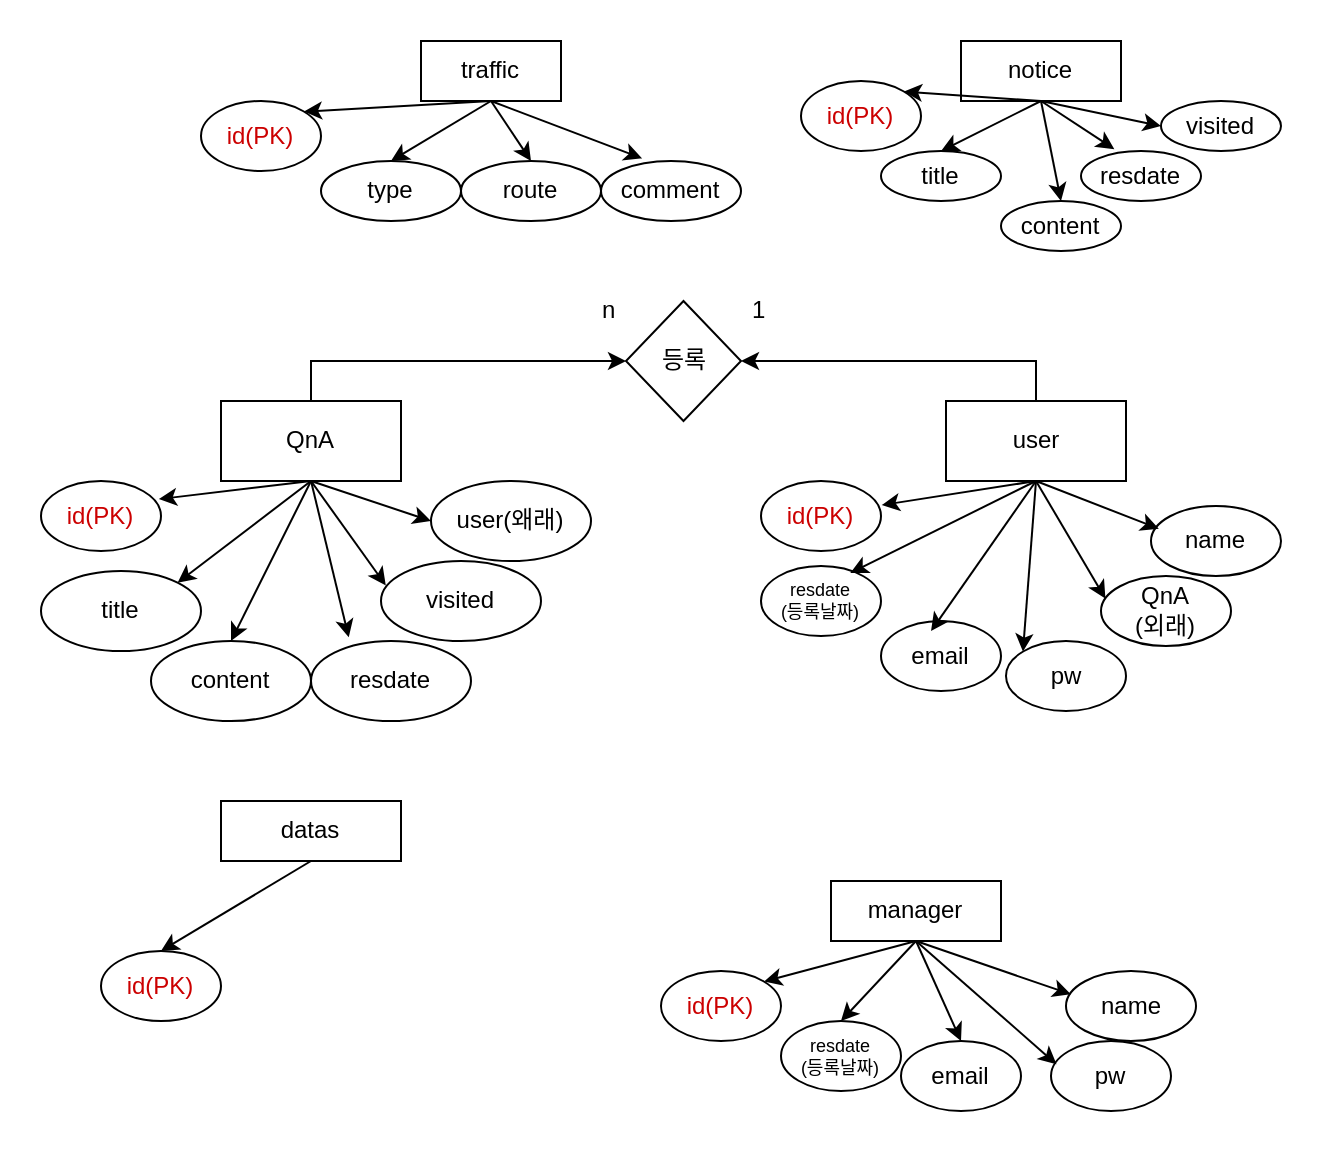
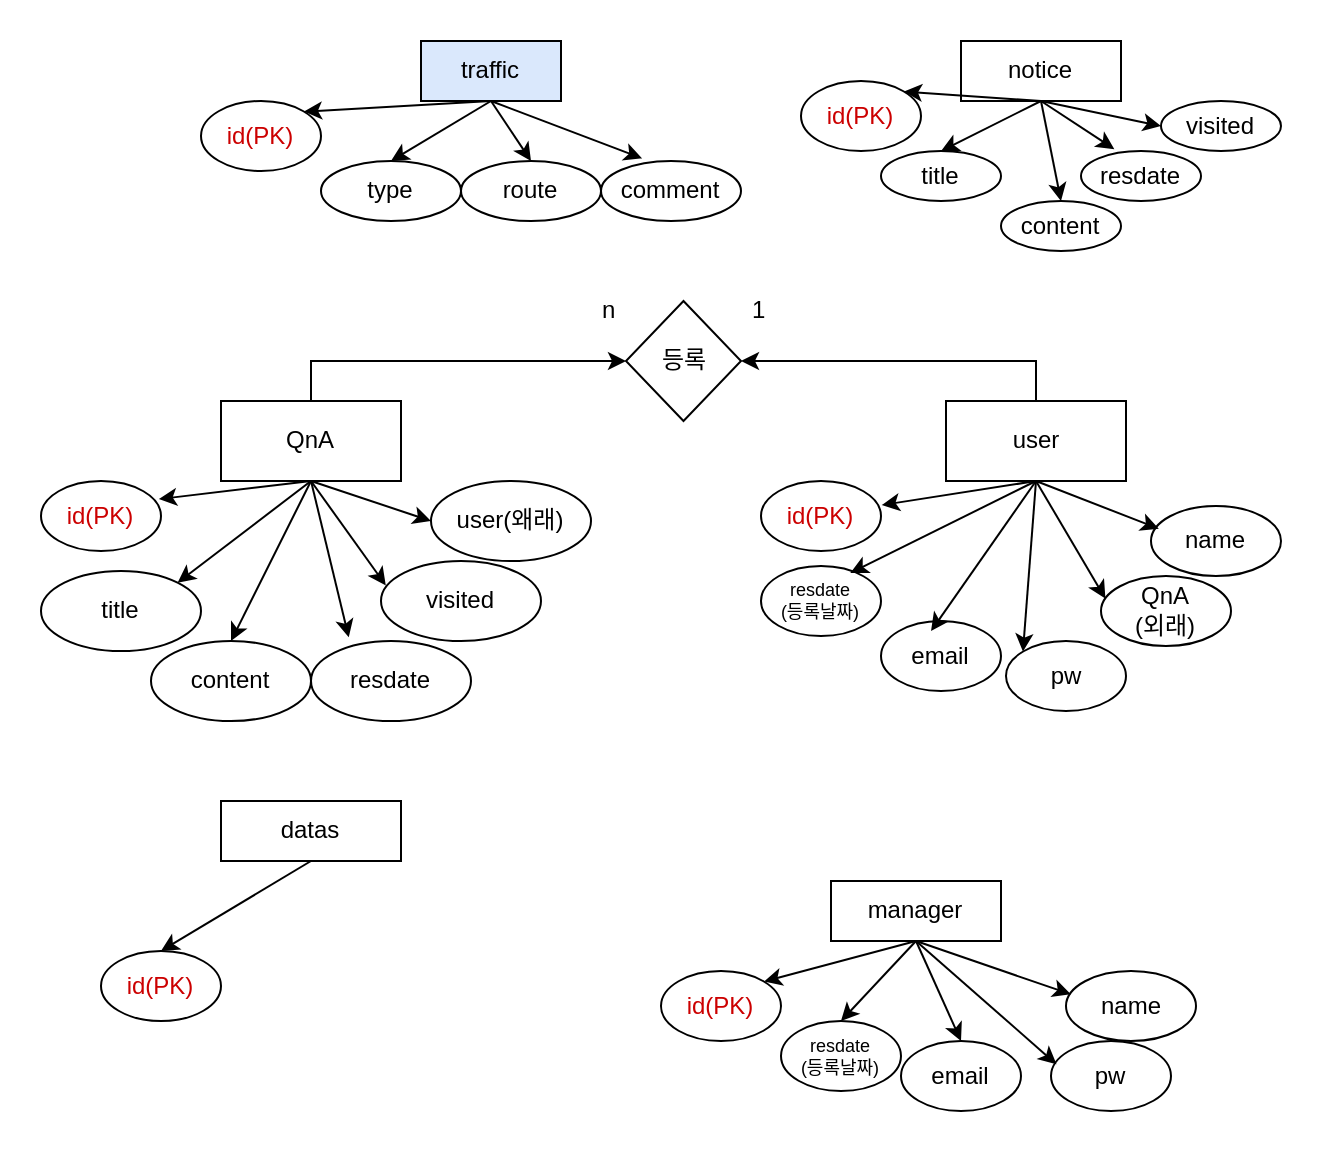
  <mxCell id="0" />
  <mxCell id="1" parent="0" />
- <mxCell id="2" value="traffic" style="rounded=0;whiteSpace=wrap;html=1;" vertex="1" parent="1"><mxGeometry x="210" width="70" height="30" as="geometry" y="20" /></mxCell>
+ <mxCell id="2" value="traffic" style="rounded=0;whiteSpace=wrap;html=1;fillColor=#dae8fc;" vertex="1" parent="1"><mxGeometry x="210" width="70" height="30" as="geometry" y="20" /></mxCell>
  <mxCell id="3" value="type" style="ellipse;whiteSpace=wrap;html=1;" vertex="1" parent="1"><mxGeometry x="160" y="80" width="70" height="30" as="geometry" /></mxCell>
  <mxCell id="4" value="route" style="ellipse;whiteSpace=wrap;html=1;" vertex="1" parent="1"><mxGeometry x="230" y="80" width="70" height="30" as="geometry" /></mxCell>
  <mxCell id="5" value="comment" style="ellipse;whiteSpace=wrap;html=1;" vertex="1" parent="1"><mxGeometry x="300" y="80" width="70" height="30" as="geometry" /></mxCell>
  <mxCell id="6" value="notice" style="rounded=0;whiteSpace=wrap;html=1;" vertex="1" parent="1"><mxGeometry x="480" width="80" height="30" as="geometry" y="20" /></mxCell>
  <mxCell id="7" value="title" style="ellipse;whiteSpace=wrap;html=1;" vertex="1" parent="1"><mxGeometry x="440" y="75" width="60" height="25" as="geometry" /></mxCell>
  <mxCell id="8" value="content" style="ellipse;whiteSpace=wrap;html=1;" vertex="1" parent="1"><mxGeometry x="500" y="100" width="60" height="25" as="geometry" /></mxCell>
  <mxCell id="9" value="resdate" style="ellipse;whiteSpace=wrap;html=1;" vertex="1" parent="1"><mxGeometry x="540" y="75" width="60" height="25" as="geometry" /></mxCell>
  <mxCell id="10" value="visited" style="ellipse;whiteSpace=wrap;html=1;" vertex="1" parent="1"><mxGeometry x="580" y="50" width="60" height="25" as="geometry" /></mxCell>
  <mxCell id="11" style="edgeStyle=orthogonalEdgeStyle;rounded=0;orthogonalLoop=1;jettySize=auto;html=1;exitX=0.5;exitY=0;exitDx=0;exitDy=0;entryX=0;entryY=0.5;entryDx=0;entryDy=0;" edge="1" parent="1" source="12" target="61"><mxGeometry relative="1" as="geometry" /></mxCell>
  <mxCell id="12" value="QnA" style="rounded=0;whiteSpace=wrap;html=1;" vertex="1" parent="1"><mxGeometry x="110" y="200" width="90" height="40" as="geometry" /></mxCell>
  <mxCell id="13" value="title" style="ellipse;whiteSpace=wrap;html=1;" vertex="1" parent="1"><mxGeometry x="20" y="285" width="80" height="40" as="geometry" /></mxCell>
  <mxCell id="14" value="content" style="ellipse;whiteSpace=wrap;html=1;" vertex="1" parent="1"><mxGeometry x="75" y="320" width="80" height="40" as="geometry" /></mxCell>
  <mxCell id="15" value="resdate" style="ellipse;whiteSpace=wrap;html=1;" vertex="1" parent="1"><mxGeometry x="155" y="320" width="80" height="40" as="geometry" /></mxCell>
  <mxCell id="16" value="visited" style="ellipse;whiteSpace=wrap;html=1;" vertex="1" parent="1"><mxGeometry x="190" y="280" width="80" height="40" as="geometry" /></mxCell>
  <mxCell id="17" value="user(왜래)" style="ellipse;whiteSpace=wrap;html=1;" vertex="1" parent="1"><mxGeometry x="215" y="240" width="80" height="40" as="geometry" /></mxCell>
  <mxCell id="18" style="edgeStyle=orthogonalEdgeStyle;rounded=0;orthogonalLoop=1;jettySize=auto;html=1;exitX=0.5;exitY=0;exitDx=0;exitDy=0;entryX=1;entryY=0.5;entryDx=0;entryDy=0;" edge="1" parent="1" source="19" target="61"><mxGeometry relative="1" as="geometry" /></mxCell>
  <mxCell id="19" value="user" style="rounded=0;whiteSpace=wrap;html=1;" vertex="1" parent="1"><mxGeometry x="472.5" y="200" width="90" height="40" as="geometry" /></mxCell>
  <mxCell id="20" value="id(PK)" style="ellipse;whiteSpace=wrap;html=1;fontColor=#CC0000;" vertex="1" parent="1"><mxGeometry x="380" y="240" width="60" height="35" as="geometry" /></mxCell>
  <mxCell id="21" value="resdate&lt;div style=&quot;font-size: 9px;&quot;&gt;(등록날짜)&lt;/div&gt;" style="ellipse;whiteSpace=wrap;html=1;fontSize=9;" vertex="1" parent="1"><mxGeometry x="380" y="282.5" width="60" height="35" as="geometry" /></mxCell>
  <mxCell id="22" value="email" style="ellipse;whiteSpace=wrap;html=1;" vertex="1" parent="1"><mxGeometry x="440" y="310" width="60" height="35" as="geometry" /></mxCell>
  <mxCell id="23" value="pw" style="ellipse;whiteSpace=wrap;html=1;" vertex="1" parent="1"><mxGeometry x="502.5" y="320" width="60" height="35" as="geometry" /></mxCell>
  <mxCell id="24" value="QnA&lt;div&gt;(외래)&lt;/div&gt;" style="ellipse;whiteSpace=wrap;html=1;" vertex="1" parent="1"><mxGeometry x="550" y="287.5" width="65" height="35" as="geometry" /></mxCell>
  <mxCell id="25" value="manager" style="rounded=0;whiteSpace=wrap;html=1;" vertex="1" parent="1"><mxGeometry x="415" y="440" width="85" height="30" as="geometry" /></mxCell>
  <mxCell id="26" value="resdate&lt;div style=&quot;font-size: 9px;&quot;&gt;(등록날짜)&lt;/div&gt;" style="ellipse;whiteSpace=wrap;html=1;fontSize=9;" vertex="1" parent="1"><mxGeometry x="390" y="510" width="60" height="35" as="geometry" /></mxCell>
  <mxCell id="27" value="email" style="ellipse;whiteSpace=wrap;html=1;" vertex="1" parent="1"><mxGeometry x="450" y="520" width="60" height="35" as="geometry" /></mxCell>
  <mxCell id="28" value="pw" style="ellipse;whiteSpace=wrap;html=1;" vertex="1" parent="1"><mxGeometry x="525" y="520" width="60" height="35" as="geometry" /></mxCell>
  <mxCell id="29" value="id(PK)" style="ellipse;whiteSpace=wrap;html=1;fontColor=#CC0000;" vertex="1" parent="1"><mxGeometry x="330" y="485" width="60" height="35" as="geometry" /></mxCell>
  <mxCell id="30" value="id(PK)" style="ellipse;whiteSpace=wrap;html=1;fontColor=#CC0000;" vertex="1" parent="1"><mxGeometry x="20" y="240" width="60" height="35" as="geometry" /></mxCell>
  <mxCell id="31" value="id(PK)" style="ellipse;whiteSpace=wrap;html=1;fontColor=#CC0000;" vertex="1" parent="1"><mxGeometry x="400" y="40" width="60" height="35" as="geometry" /></mxCell>
  <mxCell id="32" value="id(PK)" style="ellipse;whiteSpace=wrap;html=1;fontColor=#CC0000;" vertex="1" parent="1"><mxGeometry x="100" y="50" width="60" height="35" as="geometry" /></mxCell>
  <mxCell id="33" value="" style="endArrow=classic;html=1;rounded=0;exitX=0.5;exitY=1;exitDx=0;exitDy=0;entryX=1;entryY=0;entryDx=0;entryDy=0;" edge="1" parent="1" source="25" target="29"><mxGeometry width="50" height="50" relative="1" as="geometry"><mxPoint x="410" y="422.5" as="sourcePoint" /><mxPoint x="335" y="440" as="targetPoint" /></mxGeometry></mxCell>
  <mxCell id="34" value="" style="endArrow=classic;html=1;rounded=0;exitX=0.5;exitY=1;exitDx=0;exitDy=0;entryX=0.5;entryY=0;entryDx=0;entryDy=0;" edge="1" parent="1" source="2" target="3"><mxGeometry width="50" height="50" relative="1" as="geometry"><mxPoint x="256" y="61.5" as="sourcePoint" /><mxPoint x="180" y="75.5" as="targetPoint" /></mxGeometry></mxCell>
  <mxCell id="35" value="" style="endArrow=classic;html=1;rounded=0;exitX=0.5;exitY=1;exitDx=0;exitDy=0;entryX=0.5;entryY=0;entryDx=0;entryDy=0;" edge="1" parent="1" source="2" target="4"><mxGeometry width="50" height="50" relative="1" as="geometry"><mxPoint x="280" y="52.5" as="sourcePoint" /><mxPoint x="230" y="82.5" as="targetPoint" /></mxGeometry></mxCell>
  <mxCell id="36" value="" style="endArrow=classic;html=1;rounded=0;exitX=0.5;exitY=1;exitDx=0;exitDy=0;entryX=0.294;entryY=-0.043;entryDx=0;entryDy=0;entryPerimeter=0;" edge="1" parent="1" source="2" target="5"><mxGeometry width="50" height="50" relative="1" as="geometry"><mxPoint x="275" y="47.5" as="sourcePoint" /><mxPoint x="295" y="77.5" as="targetPoint" /></mxGeometry></mxCell>
  <mxCell id="37" value="" style="endArrow=classic;html=1;rounded=0;exitX=0.5;exitY=1;exitDx=0;exitDy=0;entryX=1;entryY=0;entryDx=0;entryDy=0;" edge="1" parent="1" source="6" target="31"><mxGeometry width="50" height="50" relative="1" as="geometry"><mxPoint x="385" y="32.5" as="sourcePoint" /><mxPoint x="300" y="50.5" as="targetPoint" /></mxGeometry></mxCell>
  <mxCell id="38" value="" style="endArrow=classic;html=1;rounded=0;exitX=0.5;exitY=1;exitDx=0;exitDy=0;entryX=0.5;entryY=0;entryDx=0;entryDy=0;" edge="1" parent="1" source="6" target="7"><mxGeometry width="50" height="50" relative="1" as="geometry"><mxPoint x="528.79" y="59.94" as="sourcePoint" /><mxPoint x="459.79" y="54.94" as="targetPoint" /></mxGeometry></mxCell>
  <mxCell id="39" value="" style="endArrow=classic;html=1;rounded=0;exitX=0.5;exitY=1;exitDx=0;exitDy=0;entryX=0.5;entryY=0;entryDx=0;entryDy=0;entryPerimeter=0;" edge="1" parent="1" source="6" target="8"><mxGeometry width="50" height="50" relative="1" as="geometry"><mxPoint x="540" y="55" as="sourcePoint" /><mxPoint x="490" y="80" as="targetPoint" /></mxGeometry></mxCell>
  <mxCell id="40" value="" style="endArrow=classic;html=1;rounded=0;exitX=0.5;exitY=1;exitDx=0;exitDy=0;entryX=0.278;entryY=-0.037;entryDx=0;entryDy=0;entryPerimeter=0;" edge="1" parent="1" source="6" target="9"><mxGeometry width="50" height="50" relative="1" as="geometry"><mxPoint x="540" y="50" as="sourcePoint" /><mxPoint x="550" y="100" as="targetPoint" /></mxGeometry></mxCell>
  <mxCell id="41" value="" style="endArrow=classic;html=1;rounded=0;exitX=0.5;exitY=1;exitDx=0;exitDy=0;entryX=0;entryY=0.5;entryDx=0;entryDy=0;" edge="1" parent="1" source="6" target="10"><mxGeometry width="50" height="50" relative="1" as="geometry"><mxPoint x="563.32" y="25.93" as="sourcePoint" /><mxPoint x="600.32" y="49.93" as="targetPoint" /></mxGeometry></mxCell>
  <mxCell id="42" value="" style="endArrow=classic;html=1;rounded=0;exitX=0.5;exitY=1;exitDx=0;exitDy=0;entryX=1;entryY=0;entryDx=0;entryDy=0;" edge="1" parent="1" source="12" target="13"><mxGeometry width="50" height="50" relative="1" as="geometry"><mxPoint x="175" y="257.5" as="sourcePoint" /><mxPoint x="100" y="275.5" as="targetPoint" /></mxGeometry></mxCell>
  <mxCell id="43" value="" style="endArrow=classic;html=1;rounded=0;exitX=0.5;exitY=1;exitDx=0;exitDy=0;entryX=0.5;entryY=0;entryDx=0;entryDy=0;" edge="1" parent="1" source="12" target="14"><mxGeometry width="50" height="50" relative="1" as="geometry"><mxPoint x="169.8" y="247.78" as="sourcePoint" /><mxPoint x="109.8" y="296.78" as="targetPoint" /></mxGeometry></mxCell>
  <mxCell id="44" value="" style="endArrow=classic;html=1;rounded=0;exitX=0.5;exitY=1;exitDx=0;exitDy=0;entryX=0.236;entryY=-0.046;entryDx=0;entryDy=0;entryPerimeter=0;" edge="1" parent="1" source="12" target="15"><mxGeometry width="50" height="50" relative="1" as="geometry"><mxPoint x="175" y="240" as="sourcePoint" /><mxPoint x="135" y="320" as="targetPoint" /></mxGeometry></mxCell>
  <mxCell id="45" value="" style="endArrow=classic;html=1;rounded=0;exitX=0.5;exitY=1;exitDx=0;exitDy=0;entryX=0.03;entryY=0.305;entryDx=0;entryDy=0;entryPerimeter=0;" edge="1" parent="1" source="12" target="16"><mxGeometry width="50" height="50" relative="1" as="geometry"><mxPoint x="181.12" y="240" as="sourcePoint" /><mxPoint x="200.12" y="318" as="targetPoint" /></mxGeometry></mxCell>
  <mxCell id="46" value="" style="endArrow=classic;html=1;rounded=0;exitX=0.5;exitY=1;exitDx=0;exitDy=0;entryX=0;entryY=0.5;entryDx=0;entryDy=0;" edge="1" parent="1" source="12" target="17"><mxGeometry width="50" height="50" relative="1" as="geometry"><mxPoint x="190" y="233.9" as="sourcePoint" /><mxPoint x="227" y="285.9" as="targetPoint" /></mxGeometry></mxCell>
  <mxCell id="47" value="" style="endArrow=classic;html=1;rounded=0;exitX=0.5;exitY=1;exitDx=0;exitDy=0;entryX=1.006;entryY=0.344;entryDx=0;entryDy=0;entryPerimeter=0;" edge="1" parent="1" source="19" target="20"><mxGeometry width="50" height="50" relative="1" as="geometry"><mxPoint x="347.5" y="200" as="sourcePoint" /><mxPoint x="407.5" y="220" as="targetPoint" /></mxGeometry></mxCell>
  <mxCell id="48" value="" style="endArrow=classic;html=1;rounded=0;exitX=0.5;exitY=1;exitDx=0;exitDy=0;entryX=0.744;entryY=0.1;entryDx=0;entryDy=0;entryPerimeter=0;" edge="1" parent="1" source="19" target="21"><mxGeometry width="50" height="50" relative="1" as="geometry"><mxPoint x="532.5" y="251.48" as="sourcePoint" /><mxPoint x="462.5" y="268.48" as="targetPoint" /></mxGeometry></mxCell>
  <mxCell id="49" value="" style="endArrow=classic;html=1;rounded=0;exitX=0.5;exitY=1;exitDx=0;exitDy=0;entryX=0.417;entryY=0.143;entryDx=0;entryDy=0;entryPerimeter=0;" edge="1" parent="1" source="19" target="22"><mxGeometry width="50" height="50" relative="1" as="geometry"><mxPoint x="547.86" y="240" as="sourcePoint" /><mxPoint x="487.86" y="289" as="targetPoint" /></mxGeometry></mxCell>
  <mxCell id="50" value="" style="endArrow=classic;html=1;rounded=0;exitX=0.5;exitY=1;exitDx=0;exitDy=0;entryX=0;entryY=0;entryDx=0;entryDy=0;" edge="1" parent="1" source="19" target="23"><mxGeometry width="50" height="50" relative="1" as="geometry"><mxPoint x="552.48" y="240" as="sourcePoint" /><mxPoint x="532.48" y="300" as="targetPoint" /></mxGeometry></mxCell>
  <mxCell id="51" value="" style="endArrow=classic;html=1;rounded=0;exitX=0.5;exitY=1;exitDx=0;exitDy=0;entryX=0.034;entryY=0.323;entryDx=0;entryDy=0;entryPerimeter=0;" edge="1" parent="1" source="19" target="24"><mxGeometry width="50" height="50" relative="1" as="geometry"><mxPoint x="583.11" y="219.87" as="sourcePoint" /><mxPoint x="612.11" y="279.87" as="targetPoint" /></mxGeometry></mxCell>
  <mxCell id="52" value="" style="endArrow=classic;html=1;rounded=0;exitX=0.5;exitY=1;exitDx=0;exitDy=0;entryX=0.5;entryY=0;entryDx=0;entryDy=0;" edge="1" parent="1" source="25" target="26"><mxGeometry width="50" height="50" relative="1" as="geometry"><mxPoint x="483.64" y="480" as="sourcePoint" /><mxPoint x="406.64" y="500" as="targetPoint" /></mxGeometry></mxCell>
  <mxCell id="53" value="" style="endArrow=classic;html=1;rounded=0;exitX=0.5;exitY=1;exitDx=0;exitDy=0;entryX=0.5;entryY=0;entryDx=0;entryDy=0;" edge="1" parent="1" source="25" target="27"><mxGeometry width="50" height="50" relative="1" as="geometry"><mxPoint x="479.25" y="475" as="sourcePoint" /><mxPoint x="441.25" y="515" as="targetPoint" /></mxGeometry></mxCell>
  <mxCell id="54" value="" style="endArrow=classic;html=1;rounded=0;exitX=0.5;exitY=1;exitDx=0;exitDy=0;entryX=0.046;entryY=0.333;entryDx=0;entryDy=0;entryPerimeter=0;" edge="1" parent="1" source="25" target="28"><mxGeometry width="50" height="50" relative="1" as="geometry"><mxPoint x="530.5" y="430" as="sourcePoint" /><mxPoint x="552.5" y="480" as="targetPoint" /></mxGeometry></mxCell>
  <mxCell id="55" value="" style="endArrow=classic;html=1;rounded=0;exitX=0.5;exitY=1;exitDx=0;exitDy=0;entryX=1;entryY=0;entryDx=0;entryDy=0;" edge="1" parent="1" source="2" target="32"><mxGeometry width="50" height="50" relative="1" as="geometry"><mxPoint x="210" as="sourcePoint" y="20" /><mxPoint x="160" y="50" as="targetPoint" /></mxGeometry></mxCell>
  <mxCell id="56" value="" style="endArrow=classic;html=1;rounded=0;exitX=0.5;exitY=1;exitDx=0;exitDy=0;entryX=0.982;entryY=0.259;entryDx=0;entryDy=0;entryPerimeter=0;" edge="1" parent="1" source="12" target="30"><mxGeometry width="50" height="50" relative="1" as="geometry"><mxPoint x="183.79" y="150" as="sourcePoint" /><mxPoint x="89.79" y="155" as="targetPoint" /></mxGeometry></mxCell>
  <mxCell id="57" value="name" style="ellipse;whiteSpace=wrap;html=1;" vertex="1" parent="1"><mxGeometry x="575" y="252.5" width="65" height="35" as="geometry" /></mxCell>
  <mxCell id="58" value="" style="endArrow=classic;html=1;rounded=0;exitX=0.5;exitY=1;exitDx=0;exitDy=0;entryX=0.06;entryY=0.325;entryDx=0;entryDy=0;entryPerimeter=0;" edge="1" parent="1" source="19" target="57"><mxGeometry width="50" height="50" relative="1" as="geometry"><mxPoint x="545.79" y="228.69" as="sourcePoint" /><mxPoint x="579.79" y="287.69" as="targetPoint" /></mxGeometry></mxCell>
  <mxCell id="59" value="name" style="ellipse;whiteSpace=wrap;html=1;" vertex="1" parent="1"><mxGeometry x="532.5" y="485" width="65" height="35" as="geometry" /></mxCell>
  <mxCell id="60" value="" style="endArrow=classic;html=1;rounded=0;exitX=0.5;exitY=1;exitDx=0;exitDy=0;entryX=0.037;entryY=0.333;entryDx=0;entryDy=0;entryPerimeter=0;" edge="1" parent="1" source="25" target="59"><mxGeometry width="50" height="50" relative="1" as="geometry"><mxPoint x="512.5" y="408.34" as="sourcePoint" /><mxPoint x="582.5" y="470.34" as="targetPoint" /></mxGeometry></mxCell>
  <mxCell id="61" value="등록" style="rhombus;whiteSpace=wrap;html=1;" vertex="1" parent="1"><mxGeometry x="312.5" y="150" width="57.5" height="60" as="geometry" /></mxCell>
  <mxCell id="62" value="n" style="text;strokeColor=none;fillColor=none;align=left;verticalAlign=middle;spacingLeft=4;spacingRight=4;overflow=hidden;points=[[0,0.5],[1,0.5]];portConstraint=eastwest;rotatable=0;whiteSpace=wrap;html=1;" vertex="1" parent="1"><mxGeometry x="295" y="140" width="25" height="30" as="geometry" /></mxCell>
  <mxCell id="63" value="1" style="text;strokeColor=none;fillColor=none;align=left;verticalAlign=middle;spacingLeft=4;spacingRight=4;overflow=hidden;points=[[0,0.5],[1,0.5]];portConstraint=eastwest;rotatable=0;whiteSpace=wrap;html=1;" vertex="1" parent="1"><mxGeometry x="370" y="140" width="25" height="30" as="geometry" /></mxCell>
  <mxCell id="64" value="datas" style="rounded=0;whiteSpace=wrap;html=1;" vertex="1" parent="1"><mxGeometry x="110" y="400" width="90" height="30" as="geometry" /></mxCell>
  <mxCell id="65" value="id(PK)" style="ellipse;whiteSpace=wrap;html=1;fontColor=#CC0000;" vertex="1" parent="1"><mxGeometry x="50" y="475" width="60" height="35" as="geometry" /></mxCell>
  <mxCell id="66" value="" style="endArrow=classic;html=1;rounded=0;exitX=0.5;exitY=1;exitDx=0;exitDy=0;entryX=0.5;entryY=0;entryDx=0;entryDy=0;" edge="1" parent="1" source="64" target="65"><mxGeometry width="50" height="50" relative="1" as="geometry"><mxPoint x="280" y="430" as="sourcePoint" /><mxPoint x="330" y="380" as="targetPoint" /></mxGeometry></mxCell>
